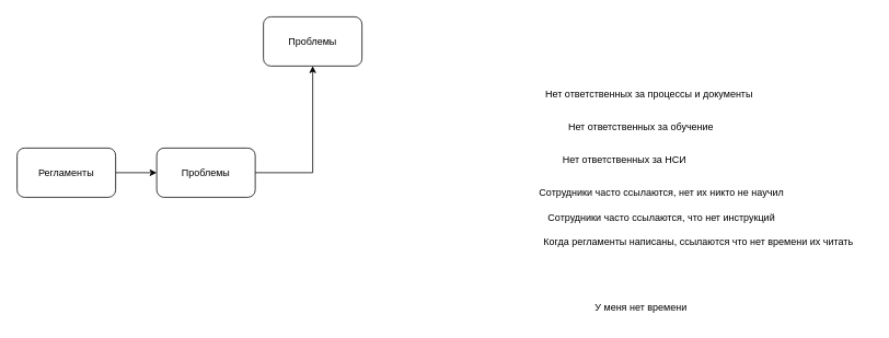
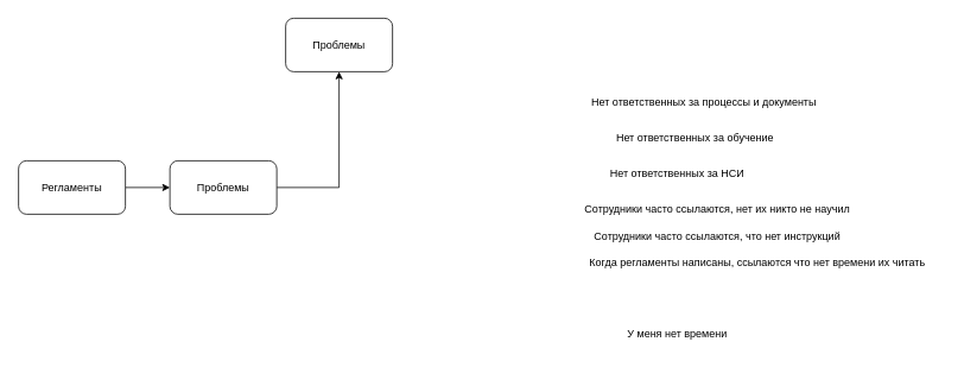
  <mxCell id="0" />
  <mxCell id="1" parent="0" />
  <mxCell id="2" value="" style="edgeStyle=orthogonalEdgeStyle;rounded=0;orthogonalLoop=1;jettySize=auto;html=1;" edge="1" parent="1" source="3" target="5"><mxGeometry relative="1" as="geometry" /></mxCell>
  <mxCell id="3" value="Регламенты" style="rounded=1;whiteSpace=wrap;html=1;" vertex="1" parent="1"><mxGeometry x="20" y="180" width="120" height="60" as="geometry" /></mxCell>
  <mxCell id="4" value="" style="edgeStyle=orthogonalEdgeStyle;rounded=0;orthogonalLoop=1;jettySize=auto;html=1;" edge="1" parent="1" source="5" target="13"><mxGeometry relative="1" as="geometry" /></mxCell>
  <mxCell id="5" value="Проблемы" style="whiteSpace=wrap;html=1;rounded=1;" vertex="1" parent="1"><mxGeometry x="190" y="180" width="120" height="60" as="geometry" /></mxCell>
  <mxCell id="6" value="Нет ответственных за процессы и документы" style="text;html=1;align=center;verticalAlign=middle;whiteSpace=wrap;rounded=0;" vertex="1" parent="1"><mxGeometry x="630" y="100" width="320" height="30" as="geometry" /></mxCell>
  <mxCell id="7" value="Сотрудники часто ссылаются, нет их никто не научил" style="text;html=1;align=center;verticalAlign=middle;whiteSpace=wrap;rounded=0;" vertex="1" parent="1"><mxGeometry x="640" y="220" width="330" height="30" as="geometry" /></mxCell>
  <mxCell id="8" value="Когда регламенты написаны, ссылаются что нет времени их читать" style="text;html=1;align=center;verticalAlign=middle;whiteSpace=wrap;rounded=0;" vertex="1" parent="1"><mxGeometry x="640" y="280" width="420" height="30" as="geometry" /></mxCell>
  <mxCell id="9" value="Нет ответственных за обучение" style="text;html=1;align=center;verticalAlign=middle;whiteSpace=wrap;rounded=0;" vertex="1" parent="1"><mxGeometry x="630" y="140" width="300" height="30" as="geometry" /></mxCell>
  <mxCell id="10" value="Нет ответственных за НСИ" style="text;html=1;align=center;verticalAlign=middle;whiteSpace=wrap;rounded=0;" vertex="1" parent="1"><mxGeometry x="640" y="180" width="240" height="30" as="geometry" /></mxCell>
  <mxCell id="11" value="Сотрудники часто ссылаются, что нет инструкций" style="text;html=1;align=center;verticalAlign=middle;whiteSpace=wrap;rounded=0;" vertex="1" parent="1"><mxGeometry x="640" y="250" width="330" height="30" as="geometry" /></mxCell>
- <mxCell id="12" value="У меня нет времени" style="text;html=1;align=center;verticalAlign=middle;whiteSpace=wrap;rounded=0;" vertex="1" parent="1"><mxGeometry x="660" y="360" width="240" height="30" as="geometry" /></mxCell>
+ <mxCell id="12" value="У меня нет времени" style="text;html=1;align=center;verticalAlign=middle;whiteSpace=wrap;rounded=0;" vertex="1" parent="1"><mxGeometry x="640" y="360" width="240" height="30" as="geometry" /></mxCell>
  <mxCell id="13" value="Проблемы" style="whiteSpace=wrap;html=1;rounded=1;" vertex="1" parent="1"><mxGeometry x="320" y="20" width="120" height="60" as="geometry" /></mxCell>
